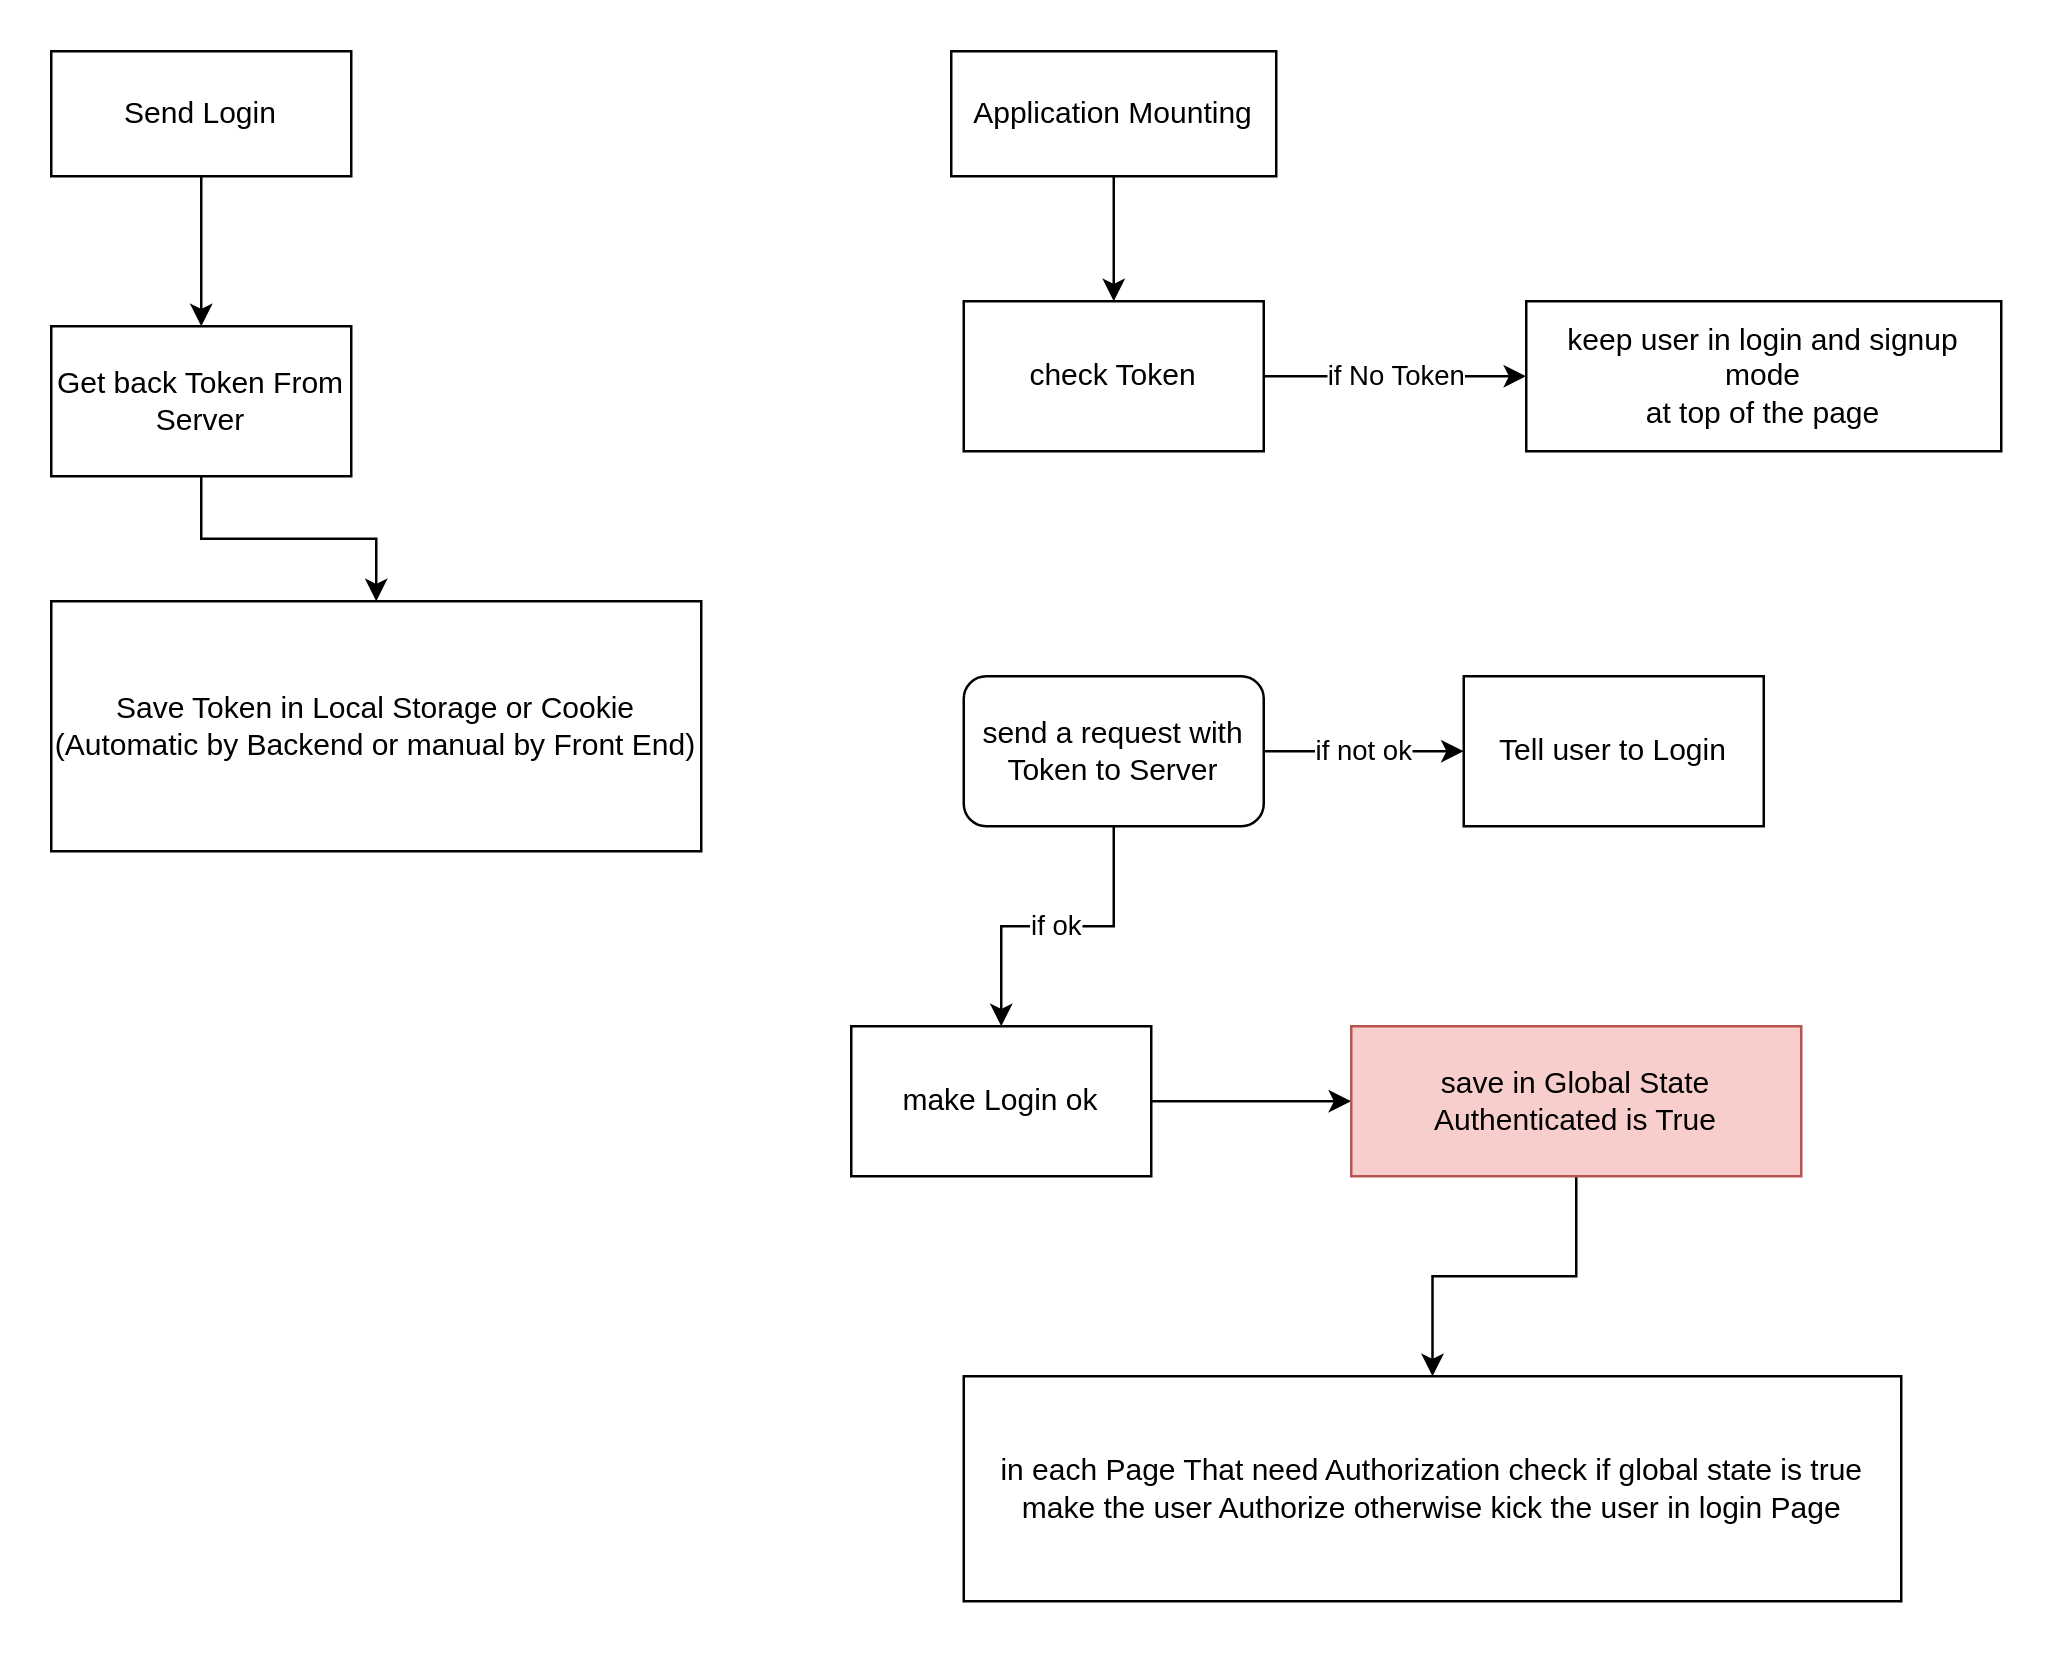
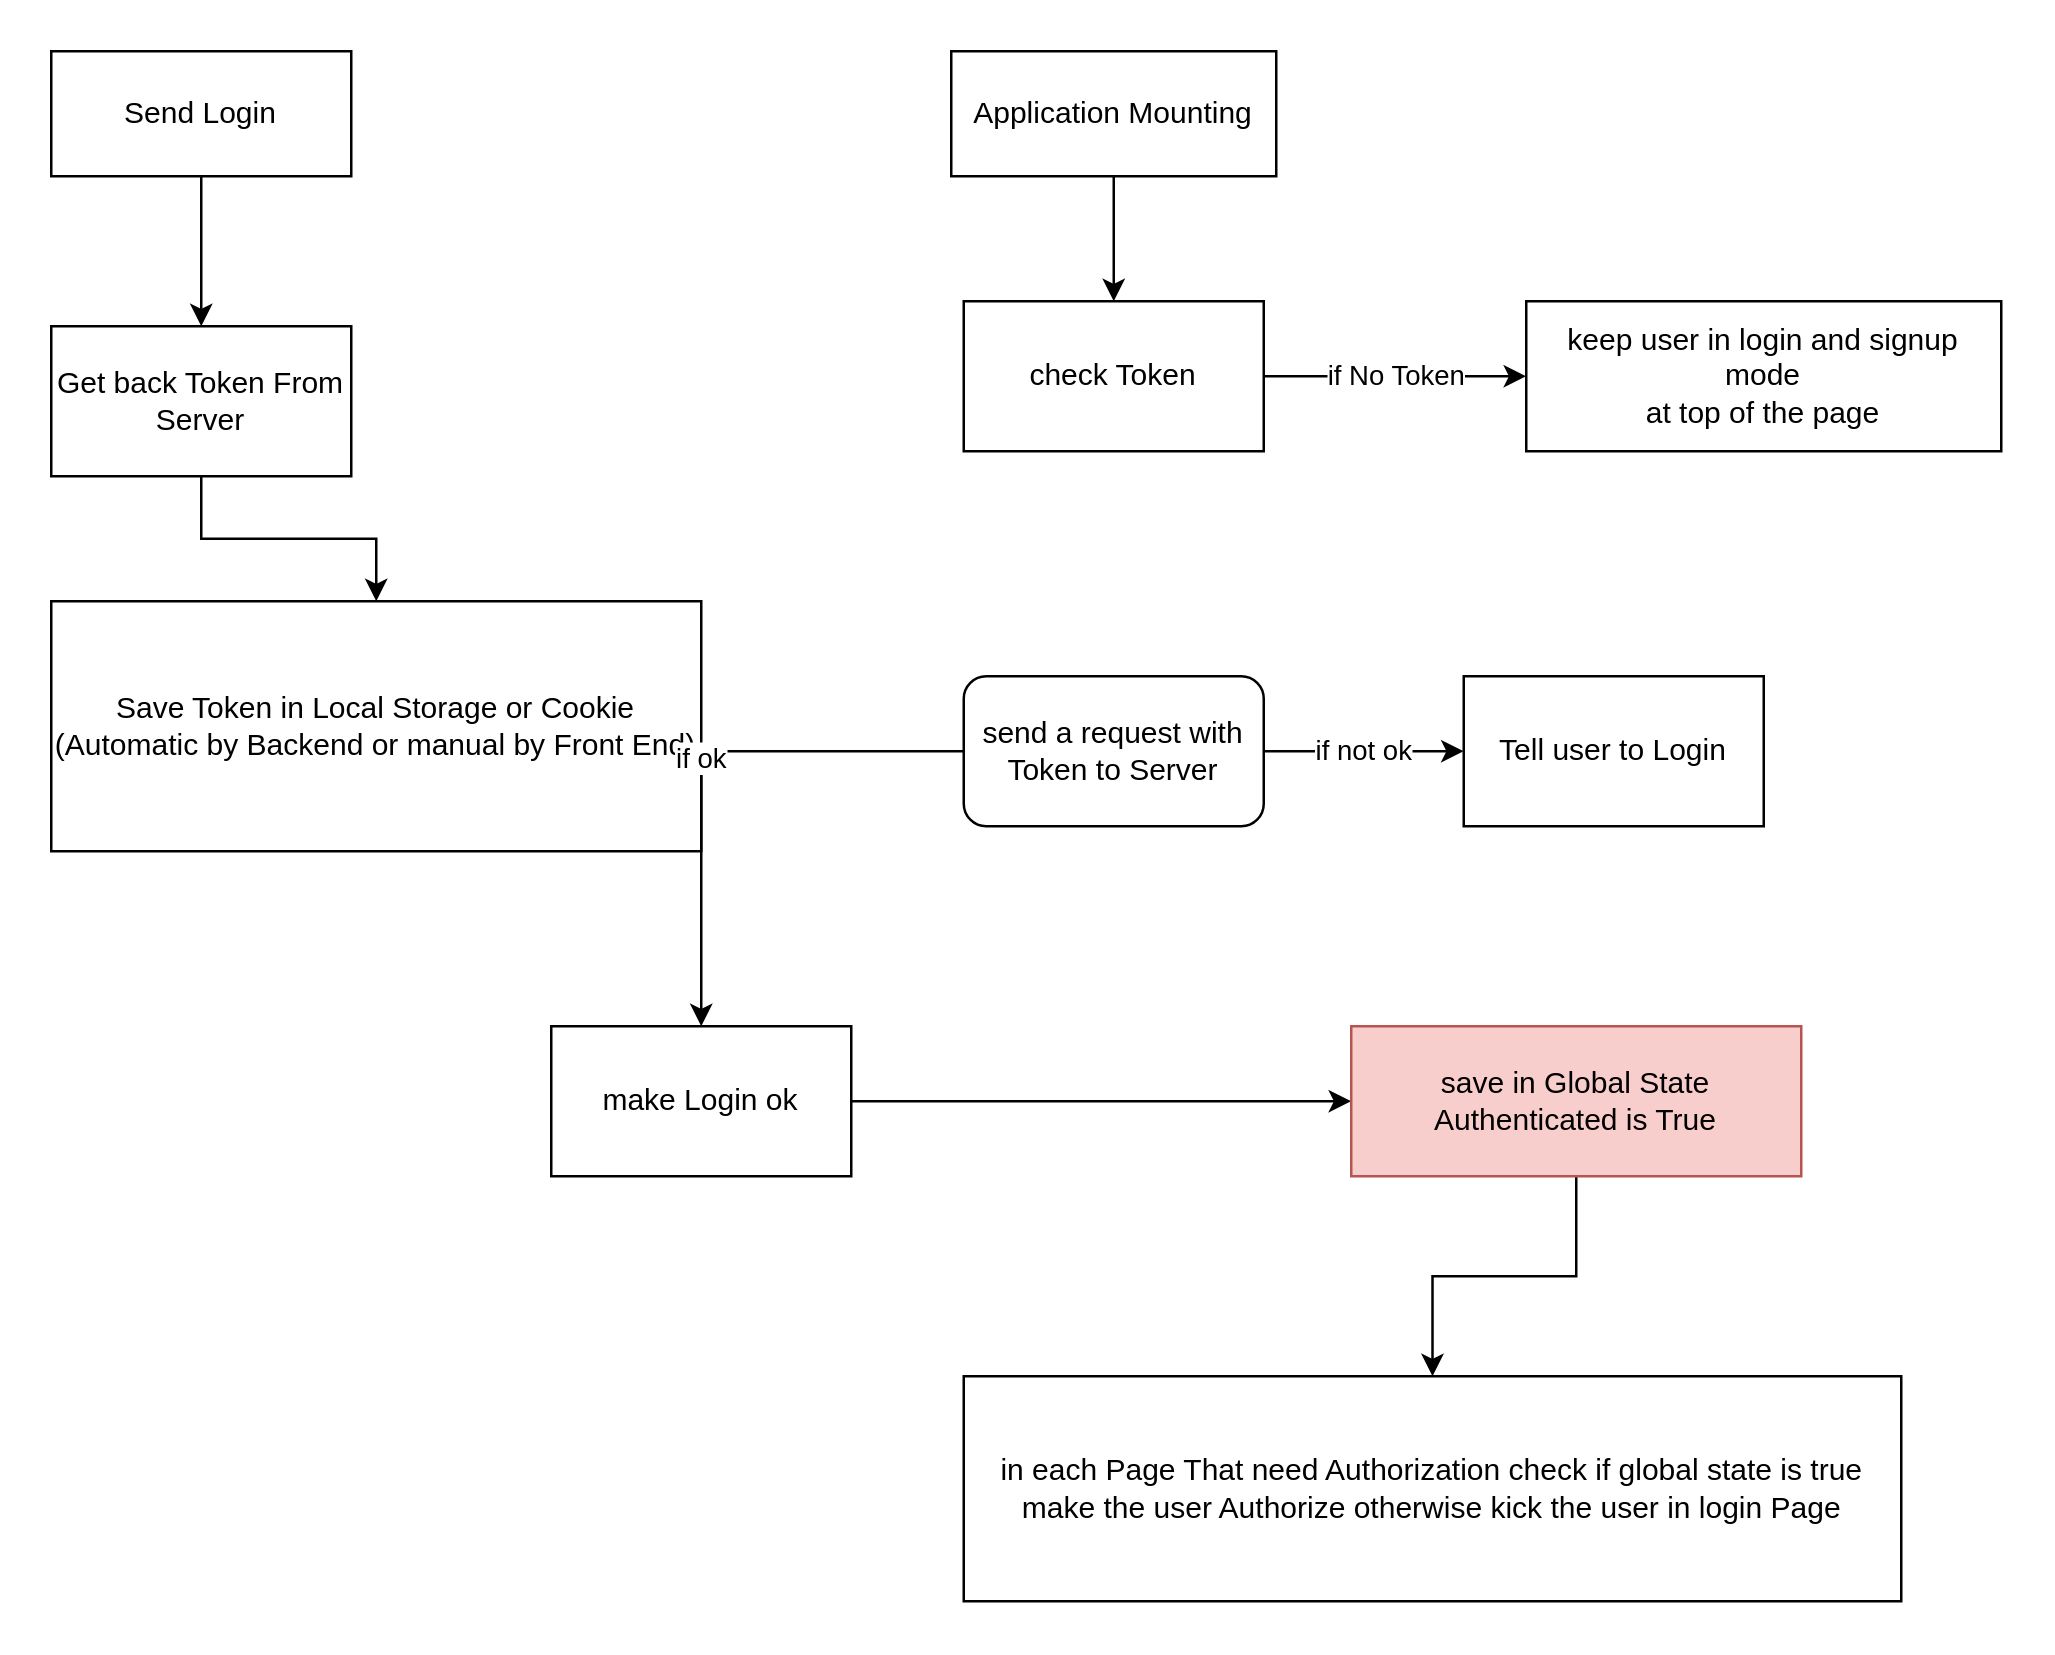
  <mxCell id="0" />
  <mxCell id="1" parent="0" />
  <mxCell id="2" value="" style="edgeStyle=orthogonalEdgeStyle;rounded=0;orthogonalLoop=1;jettySize=auto;html=1;fontFamily=Helvetica;" parent="1" source="3" target="5" edge="1"><mxGeometry relative="1" as="geometry" /></mxCell>
  <mxCell id="3" value="Send Login" style="rounded=0;whiteSpace=wrap;html=1;fontFamily=Helvetica;" parent="1" vertex="1"><mxGeometry x="20" y="20" width="120" height="50" as="geometry" /></mxCell>
  <mxCell id="4" value="" style="edgeStyle=orthogonalEdgeStyle;rounded=0;orthogonalLoop=1;jettySize=auto;html=1;fontFamily=Helvetica;" parent="1" source="5" target="6" edge="1"><mxGeometry relative="1" as="geometry" /></mxCell>
  <mxCell id="5" value="Get back Token From Server" style="rounded=0;whiteSpace=wrap;html=1;fontFamily=Helvetica;" parent="1" vertex="1"><mxGeometry x="20" y="130" width="120" height="60" as="geometry" /></mxCell>
  <mxCell id="6" value="&lt;div&gt;Save Token in Local Storage or Cookie&lt;/div&gt;&lt;div&gt;(Automatic by Backend or manual by Front End)&lt;br&gt;&lt;/div&gt;" style="whiteSpace=wrap;html=1;rounded=0;fontFamily=Helvetica;" parent="1" vertex="1"><mxGeometry x="20" y="240" width="260" height="100" as="geometry" /></mxCell>
  <mxCell id="7" value="" style="edgeStyle=orthogonalEdgeStyle;rounded=0;orthogonalLoop=1;jettySize=auto;html=1;fontFamily=Helvetica;" parent="1" source="8" target="10" edge="1"><mxGeometry relative="1" as="geometry" /></mxCell>
  <mxCell id="8" value="Application Mounting " style="rounded=0;whiteSpace=wrap;html=1;fontFamily=Helvetica;" parent="1" vertex="1"><mxGeometry x="380" y="20" width="130" height="50" as="geometry" /></mxCell>
  <mxCell id="9" value="if No Token" style="edgeStyle=orthogonalEdgeStyle;rounded=0;orthogonalLoop=1;jettySize=auto;html=1;fontFamily=Helvetica;" parent="1" source="10" target="20" edge="1"><mxGeometry relative="1" as="geometry" /></mxCell>
  <mxCell id="10" value="&lt;div&gt;check Token&lt;/div&gt;" style="whiteSpace=wrap;html=1;rounded=0;fontFamily=Helvetica;" parent="1" vertex="1"><mxGeometry x="385" y="120" width="120" height="60" as="geometry" /></mxCell>
  <mxCell id="11" value="if ok" style="edgeStyle=orthogonalEdgeStyle;rounded=0;orthogonalLoop=1;jettySize=auto;html=1;fontFamily=Helvetica;" parent="1" source="13" target="16" edge="1"><mxGeometry relative="1" as="geometry" /></mxCell>
  <mxCell id="12" value="if not ok" style="edgeStyle=orthogonalEdgeStyle;rounded=0;orthogonalLoop=1;jettySize=auto;html=1;fontFamily=Helvetica;" parent="1" source="13" target="17" edge="1"><mxGeometry relative="1" as="geometry" /></mxCell>
  <mxCell id="13" value="send a request with Token to Server" style="whiteSpace=wrap;html=1;fontFamily=Helvetica;rounded=1;" parent="1" vertex="1"><mxGeometry x="385" y="270" width="120" height="60" as="geometry" /></mxCell>
  <mxCell id="14" value="" style="edgeStyle=orthogonalEdgeStyle;rounded=0;orthogonalLoop=1;jettySize=auto;html=1;fontFamily=Helvetica;" parent="1" source="19" target="18" edge="1"><mxGeometry relative="1" as="geometry" /></mxCell>
  <mxCell id="15" value="" style="edgeStyle=orthogonalEdgeStyle;rounded=0;orthogonalLoop=1;jettySize=auto;html=1;fontFamily=Helvetica;" parent="1" source="16" target="19" edge="1"><mxGeometry relative="1" as="geometry" /></mxCell>
- <mxCell id="16" value="&lt;div&gt;make Login ok&lt;/div&gt;" style="whiteSpace=wrap;html=1;rounded=0;fontFamily=Helvetica;" parent="1" vertex="1"><mxGeometry x="340" y="410" width="120" height="60" as="geometry" /></mxCell>
+ <mxCell id="16" value="&lt;div&gt;make Login ok&lt;/div&gt;" style="whiteSpace=wrap;html=1;rounded=0;fontFamily=Helvetica;" parent="1" vertex="1"><mxGeometry x="220" y="410" width="120" height="60" as="geometry" /></mxCell>
  <mxCell id="17" value="Tell user to Login" style="whiteSpace=wrap;html=1;rounded=0;fontFamily=Helvetica;" parent="1" vertex="1"><mxGeometry x="585" y="270" width="120" height="60" as="geometry" /></mxCell>
  <mxCell id="18" value="in each Page That need Authorization check if global state is true make the user Authorize otherwise kick the user in login Page" style="whiteSpace=wrap;html=1;rounded=0;fontFamily=Helvetica;" parent="1" vertex="1"><mxGeometry x="385" y="550" width="375" height="90" as="geometry" /></mxCell>
  <mxCell id="19" value="&lt;br&gt;&lt;div&gt;&lt;/div&gt;&lt;div&gt;save in Global State&lt;/div&gt;&lt;div&gt;Authenticated is True&lt;br&gt;&lt;/div&gt;&lt;br&gt;" style="whiteSpace=wrap;html=1;rounded=0;fillColor=#f8cecc;strokeColor=#b85450;fontFamily=Helvetica;" parent="1" vertex="1"><mxGeometry x="540" y="410" width="180" height="60" as="geometry" /></mxCell>
  <mxCell id="20" value="&lt;div&gt;keep user in login and signup mode&lt;/div&gt;&lt;div&gt;at top of the page&lt;br&gt;&lt;/div&gt;" style="whiteSpace=wrap;html=1;rounded=0;" parent="1" vertex="1"><mxGeometry x="610" y="120" width="190" height="60" as="geometry" /></mxCell>
